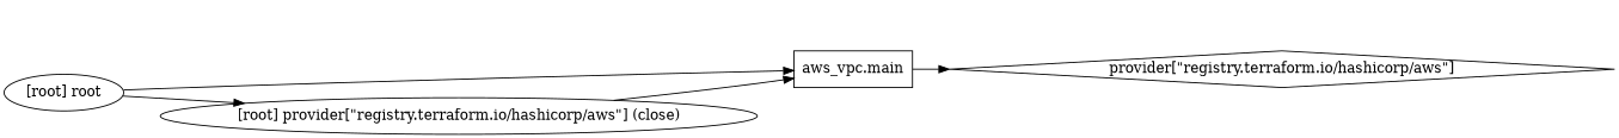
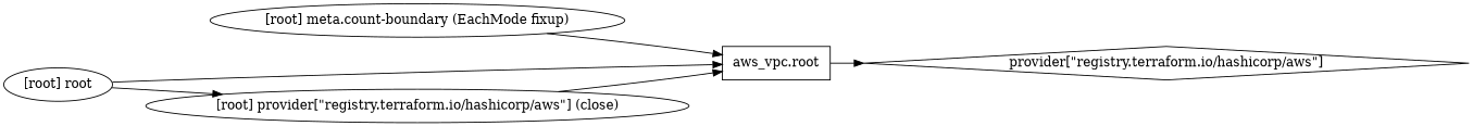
  digraph {
    compound=true
    newrank=true
    rankdir=LR
-   n1 [label="aws_vpc.main" shape=box]
+   n1 [label="aws_vpc.root" shape=box]
    n2 [label="provider[\"registry.terraform.io/hashicorp/aws\"]" shape=diamond]
+   "[root] meta.count-boundary (EachMode fixup)"
    "[root] provider[\"registry.terraform.io/hashicorp/aws\"] (close)"
    "[root] root"
    subgraph sub_1 {
      n1
      n2
+     "[root] meta.count-boundary (EachMode fixup)"
      "[root] provider[\"registry.terraform.io/hashicorp/aws\"] (close)"
      "[root] root"
    }
    n1 -> n2
+   "[root] meta.count-boundary (EachMode fixup)" -> n1
    "[root] provider[\"registry.terraform.io/hashicorp/aws\"] (close)" -> n1
    "[root] root" -> n1
    "[root] root" -> "[root] provider[\"registry.terraform.io/hashicorp/aws\"] (close)"
  }
